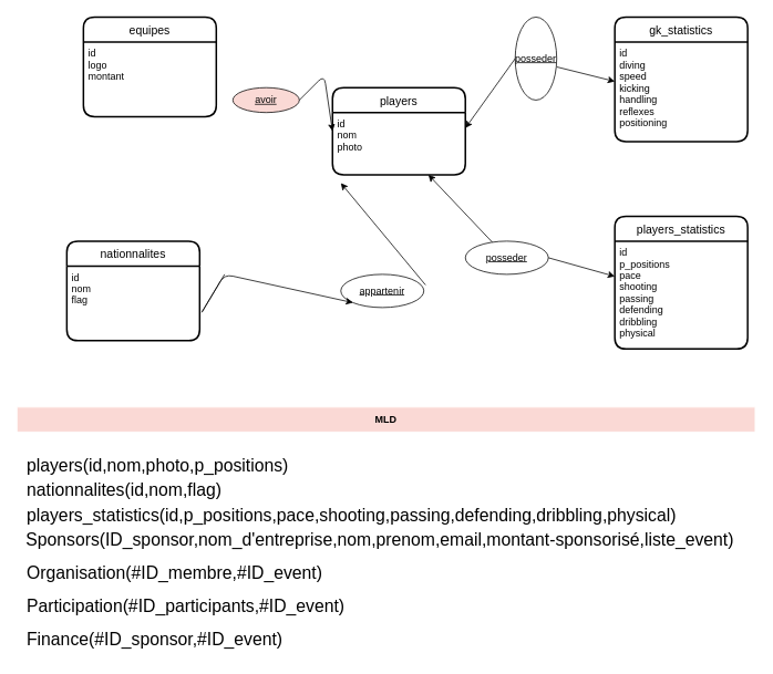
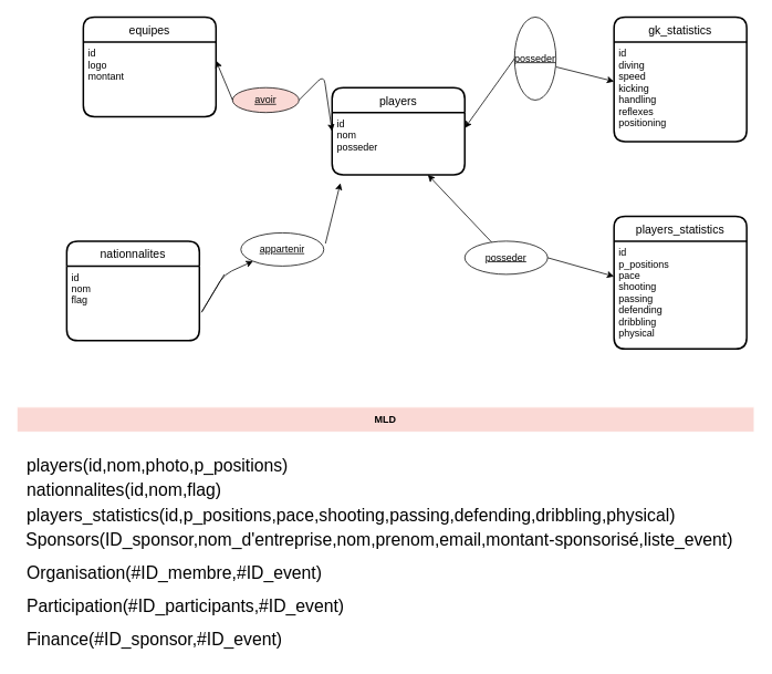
  <mxCell id="0" />
  <mxCell id="1" parent="0" />
  <mxCell id="2" value="equipes" style="swimlane;childLayout=stackLayout;horizontal=1;startSize=30;horizontalStack=0;rounded=1;fontSize=14;fontStyle=0;strokeWidth=2;resizeParent=0;resizeLast=1;shadow=0;dashed=0;align=center;" vertex="1" parent="1"><mxGeometry x="100" y="20" width="160" height="120" as="geometry" /></mxCell>
  <mxCell id="3" value="id &#10;logo&#10;montant" style="align=left;strokeColor=none;fillColor=none;spacingLeft=4;fontSize=12;verticalAlign=top;resizable=0;rotatable=0;part=1;" vertex="1" parent="2"><mxGeometry y="30" width="160" height="90" as="geometry" /></mxCell>
  <mxCell id="4" value="nationnalites" style="swimlane;childLayout=stackLayout;horizontal=1;startSize=30;horizontalStack=0;rounded=1;fontSize=14;fontStyle=0;strokeWidth=2;resizeParent=0;resizeLast=1;shadow=0;dashed=0;align=center;" vertex="1" parent="1"><mxGeometry x="80" y="290" width="160" height="120" as="geometry" /></mxCell>
  <mxCell id="5" value="id&#10;nom&#10;flag" style="align=left;strokeColor=none;fillColor=none;spacingLeft=4;fontSize=12;verticalAlign=top;resizable=0;rotatable=0;part=1;" vertex="1" parent="4"><mxGeometry y="30" width="160" height="90" as="geometry" /></mxCell>
  <mxCell id="6" value="gk_statistics" style="swimlane;childLayout=stackLayout;horizontal=1;startSize=30;horizontalStack=0;rounded=1;fontSize=14;fontStyle=0;strokeWidth=2;resizeParent=0;resizeLast=1;shadow=0;dashed=0;align=center;" vertex="1" parent="1"><mxGeometry x="740" y="20" width="160" height="150" as="geometry" /></mxCell>
  <mxCell id="7" value="id&#10;diving&#10;speed&#10;kicking&#10;handling&#10;reflexes&#10;positioning&#10;" style="align=left;strokeColor=none;fillColor=none;spacingLeft=4;fontSize=12;verticalAlign=top;resizable=0;rotatable=0;part=1;" vertex="1" parent="6"><mxGeometry y="30" width="160" height="120" as="geometry" /></mxCell>
  <mxCell id="8" value="players_statistics" style="swimlane;childLayout=stackLayout;horizontal=1;startSize=30;horizontalStack=0;rounded=1;fontSize=14;fontStyle=0;strokeWidth=2;resizeParent=0;resizeLast=1;shadow=0;dashed=0;align=center;" vertex="1" parent="1"><mxGeometry x="740" y="260" width="160" height="160" as="geometry" /></mxCell>
  <mxCell id="9" value="id&#10;p_positions&#10;pace&#10;shooting&#10;passing&#10;defending&#10;dribbling&#10;physical" style="align=left;strokeColor=none;fillColor=none;spacingLeft=4;fontSize=12;verticalAlign=top;resizable=0;rotatable=0;part=1;fontStyle=0" vertex="1" parent="8"><mxGeometry y="30" width="160" height="130" as="geometry" /></mxCell>
  <mxCell id="10" value="players" style="swimlane;childLayout=stackLayout;horizontal=1;startSize=30;horizontalStack=0;rounded=1;fontSize=14;fontStyle=0;strokeWidth=2;resizeParent=0;resizeLast=1;shadow=0;dashed=0;align=center;" vertex="1" parent="1"><mxGeometry x="400" y="105" width="160" height="105" as="geometry" /></mxCell>
- <mxCell id="11" value="id&#10;nom&#10;photo&#10;" style="align=left;strokeColor=none;fillColor=none;spacingLeft=4;fontSize=12;verticalAlign=top;resizable=0;rotatable=0;part=1;" vertex="1" parent="10"><mxGeometry y="30" width="160" height="75" as="geometry" /></mxCell>
+ <mxCell id="11" value="id&#10;nom&#10;posseder&#10;" style="align=left;strokeColor=none;fillColor=none;spacingLeft=4;fontSize=12;verticalAlign=top;resizable=0;rotatable=0;part=1;" vertex="1" parent="10"><mxGeometry y="30" width="160" height="75" as="geometry" /></mxCell>
  <mxCell id="12" style="edgeStyle=none;html=1;" edge="1" parent="1" source="14" target="11"><mxGeometry relative="1" as="geometry" /></mxCell>
  <mxCell id="13" style="edgeStyle=none;html=1;exitX=1;exitY=0.5;exitDx=0;exitDy=0;" edge="1" parent="1" source="14" target="9"><mxGeometry relative="1" as="geometry" /></mxCell>
  <mxCell id="14" value="posseder" style="ellipse;whiteSpace=wrap;html=1;align=center;fontStyle=4;" vertex="1" parent="1"><mxGeometry x="560" y="290" width="100" height="40" as="geometry" /></mxCell>
  <mxCell id="15" style="edgeStyle=none;html=1;exitX=1.02;exitY=0.32;exitDx=0;exitDy=0;exitPerimeter=0;" edge="1" parent="1" source="16"><mxGeometry relative="1" as="geometry"><mxPoint x="390" y="250" as="sourcePoint" /><mxPoint x="410" y="220" as="targetPoint" /></mxGeometry></mxCell>
- <mxCell id="16" value="appartenir" style="ellipse;whiteSpace=wrap;html=1;align=center;fontStyle=4;" vertex="1" parent="1"><mxGeometry x="410" y="330" width="100" height="40" as="geometry" /></mxCell>
+ <mxCell id="16" value="appartenir" style="ellipse;whiteSpace=wrap;html=1;align=center;fontStyle=4;" vertex="1" parent="1"><mxGeometry x="290" y="280" width="100" height="40" as="geometry" /></mxCell>
  <mxCell id="17" style="edgeStyle=none;html=1;entryX=0;entryY=1;entryDx=0;entryDy=0;" edge="1" parent="1" target="16"><mxGeometry relative="1" as="geometry"><mxPoint x="270" y="330" as="sourcePoint" /><mxPoint x="750" y="337.5" as="targetPoint" /><Array as="points"><mxPoint x="240" y="380" /><mxPoint x="270" y="330" /></Array></mxGeometry></mxCell>
  <mxCell id="18" value="avoir" style="ellipse;whiteSpace=wrap;html=1;align=center;fontStyle=4;fillColor=#fad9d5;" vertex="1" parent="1"><mxGeometry x="280" y="105" width="80" height="30" as="geometry" /></mxCell>
+ <mxCell id="19" style="edgeStyle=none;html=1;exitX=0;exitY=0.5;exitDx=0;exitDy=0;entryX=1;entryY=0.25;entryDx=0;entryDy=0;" edge="1" parent="1" source="18" target="3"><mxGeometry relative="1" as="geometry"><mxPoint x="310" y="110" as="sourcePoint" /><mxPoint x="270" y="80" as="targetPoint" /></mxGeometry></mxCell>
  <mxCell id="20" style="edgeStyle=none;html=1;exitX=1;exitY=0.5;exitDx=0;exitDy=0;" edge="1" parent="1" source="18"><mxGeometry relative="1" as="geometry"><mxPoint x="320" y="140" as="sourcePoint" /><mxPoint x="400" y="157.5" as="targetPoint" /><Array as="points"><mxPoint x="390" y="90" /></Array></mxGeometry></mxCell>
  <mxCell id="21" style="edgeStyle=none;html=1;exitX=0.5;exitY=1;exitDx=0;exitDy=0;entryX=1;entryY=0.25;entryDx=0;entryDy=0;" edge="1" parent="1" source="22" target="11"><mxGeometry relative="1" as="geometry" /></mxCell>
  <mxCell id="22" value="posseder" style="ellipse;whiteSpace=wrap;html=1;align=center;fontStyle=4;direction=south;" vertex="1" parent="1"><mxGeometry x="620" y="20" width="50" height="100" as="geometry" /></mxCell>
  <mxCell id="23" style="edgeStyle=none;html=1;" edge="1" parent="1"><mxGeometry relative="1" as="geometry"><mxPoint x="670" y="80" as="sourcePoint" /><mxPoint x="740" y="97.5" as="targetPoint" /></mxGeometry></mxCell>
  <mxCell id="24" value="MLD" style="swimlane;strokeWidth=1;startSize=30;fillColor=#fad9d5;strokeColor=#FFFFFF;fontColor=#000000;" vertex="1" parent="1"><mxGeometry x="20" y="490" width="889" height="300" as="geometry" /></mxCell>
  <mxCell id="25" value="players(id,nom,photo,p_positions)" style="text;html=1;align=left;verticalAlign=middle;resizable=0;points=[];autosize=1;strokeColor=none;fillColor=none;fontSize=21;" vertex="1" parent="24"><mxGeometry x="10" y="50" width="340" height="40" as="geometry" /></mxCell>
  <mxCell id="26" value="&lt;span style=&quot;&quot;&gt;nationnalites(id,nom,flag)&lt;/span&gt;" style="text;html=1;align=left;verticalAlign=middle;resizable=0;points=[];autosize=1;strokeColor=none;fillColor=none;fontSize=21;" vertex="1" parent="24"><mxGeometry x="10" y="80" width="260" height="40" as="geometry" /></mxCell>
  <mxCell id="27" value="&lt;span style=&quot;&quot;&gt;players_statistics(id,p_positions,pace,shooting,passing,defending,dribbling,physical)&lt;/span&gt;" style="text;html=1;align=left;verticalAlign=middle;resizable=0;points=[];autosize=1;strokeColor=none;fillColor=none;fontSize=21;" vertex="1" parent="24"><mxGeometry x="10" y="110" width="810" height="40" as="geometry" /></mxCell>
  <mxCell id="28" value="Sponsors(ID_sponsor,nom_d'entreprise,nom,prenom,email,montant-sponsorisé,liste_event)" style="text;html=1;align=left;verticalAlign=middle;resizable=0;points=[];autosize=1;strokeColor=none;fillColor=none;fontSize=21;" vertex="1" parent="24"><mxGeometry x="9" y="140" width="880" height="40" as="geometry" /></mxCell>
  <mxCell id="29" value="Organisation(#ID_membre,#ID_event)" style="text;html=1;align=left;verticalAlign=middle;resizable=0;points=[];autosize=1;strokeColor=none;fillColor=none;fontSize=21;" vertex="1" parent="24"><mxGeometry x="10" y="180" width="380" height="40" as="geometry" /></mxCell>
  <mxCell id="30" value="Participation(#ID_participants,#ID_event)" style="text;html=1;align=left;verticalAlign=middle;resizable=0;points=[];autosize=1;strokeColor=none;fillColor=none;fontSize=21;" vertex="1" parent="24"><mxGeometry x="10" y="220" width="410" height="40" as="geometry" /></mxCell>
  <mxCell id="31" value="Finance(#ID_sponsor,#ID_event)" style="text;html=1;align=left;verticalAlign=middle;resizable=0;points=[];autosize=1;strokeColor=none;fillColor=none;fontSize=21;" vertex="1" parent="24"><mxGeometry x="10" y="260" width="330" height="40" as="geometry" /></mxCell>
